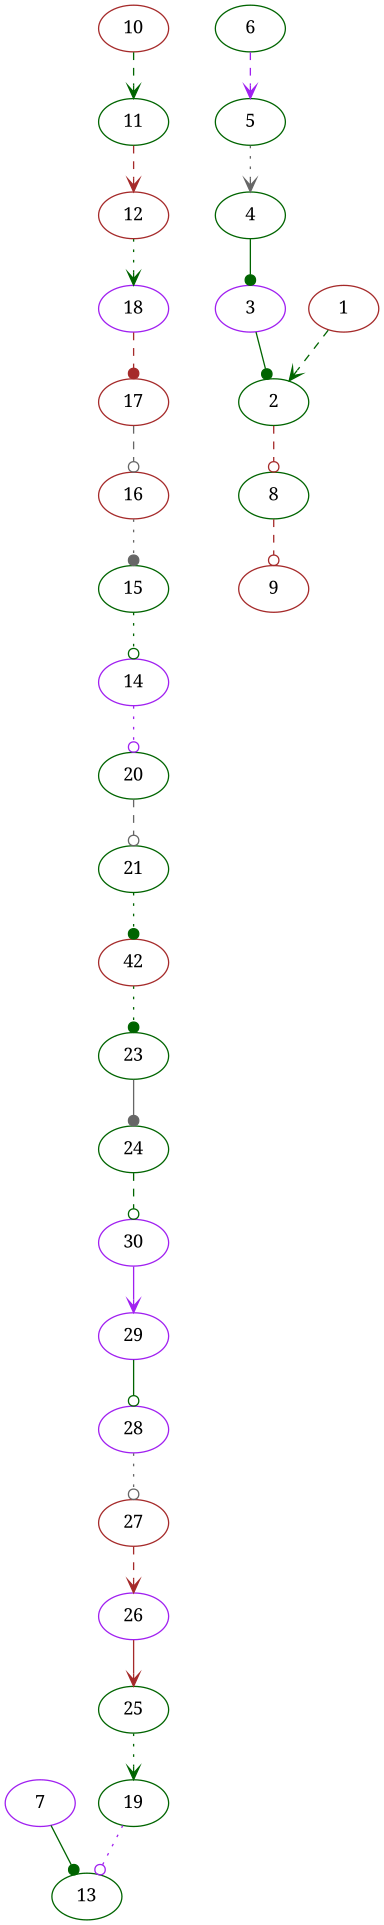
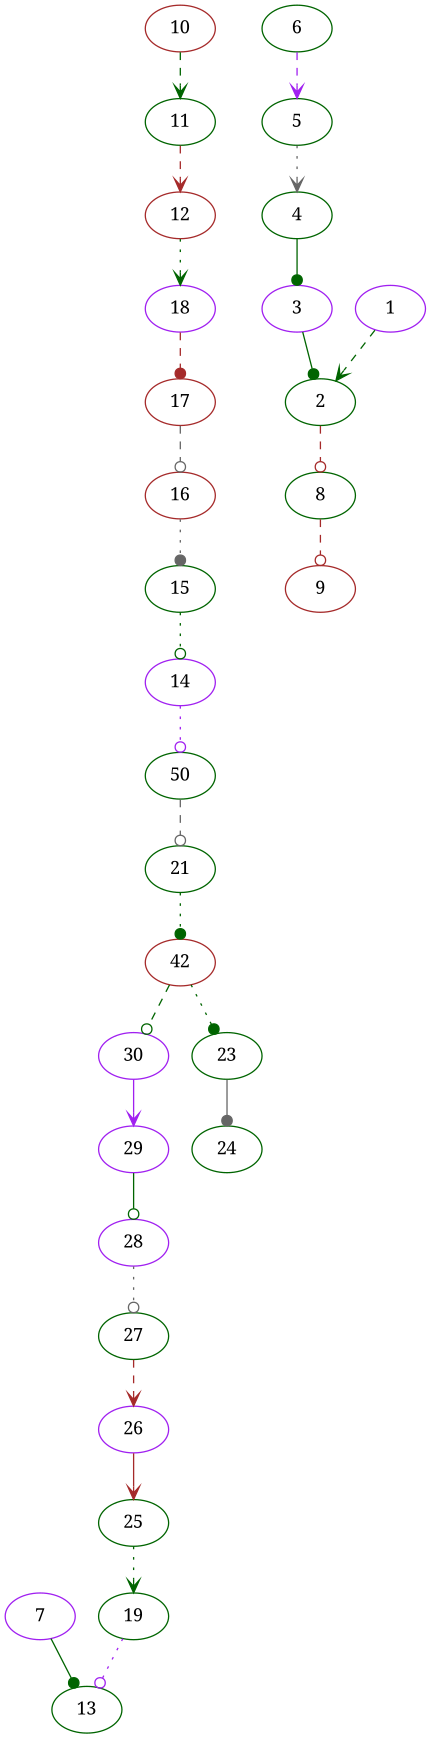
  digraph {
    fontname="Noto Serif"
    node [color=darkgreen fontname="Noto Serif"]
    edge [arrowhead=odot color=darkgreen fontname="Noto Serif" style=dashed]
    7 [color=purple]
    13
    19
    25
    26 [color=purple]
-   27 [color=brown]
+   27
    28 [color=purple]
    29 [color=purple]
    30 [color=purple]
    24
    23
    n12 [color=brown label=42]
    21
-   20
+   20 [label=50]
    14 [color=purple]
    15
    16 [color=brown]
    17 [color=brown]
    18 [color=purple]
    12 [color=brown]
    11
    10 [color=brown]
    9 [color=brown]
    8
    2
    3 [color=purple]
    4
    5
    6
-   1 [color=brown]
+   1 [color=purple]
    7 -> 13 [arrowhead=dot style=solid]
    19 -> 13 [color=purple style=dotted]
    25 -> 19 [arrowhead=vee style=dotted]
    26 -> 25 [arrowhead=vee color=brown style=solid]
    27 -> 26 [arrowhead=vee color=brown]
    28 -> 27 [color=gray40 style=dotted]
    29 -> 28 [style=solid]
    30 -> 29 [arrowhead=vee color=purple style=solid]
-   24 -> 30
+   n12 -> 30
    23 -> 24 [arrowhead=dot color=gray40 style=solid]
    n12 -> 23 [arrowhead=dot style=dotted]
    21 -> n12 [arrowhead=dot style=dotted]
    20 -> 21 [color=gray40]
    14 -> 20 [color=purple style=dotted]
    15 -> 14 [style=dotted]
    16 -> 15 [arrowhead=dot color=gray40 style=dotted]
    17 -> 16 [color=gray40]
    18 -> 17 [arrowhead=dot color=brown]
    12 -> 18 [arrowhead=vee style=dotted]
    11 -> 12 [arrowhead=vee color=brown]
    10 -> 11 [arrowhead=vee]
    8 -> 9 [color=brown]
    2 -> 8 [color=brown]
    3 -> 2 [arrowhead=dot style=solid]
    4 -> 3 [arrowhead=dot style=solid]
    5 -> 4 [arrowhead=vee color=gray40 style=dotted]
    6 -> 5 [arrowhead=vee color=purple]
    1 -> 2 [arrowhead=vee]
  }
